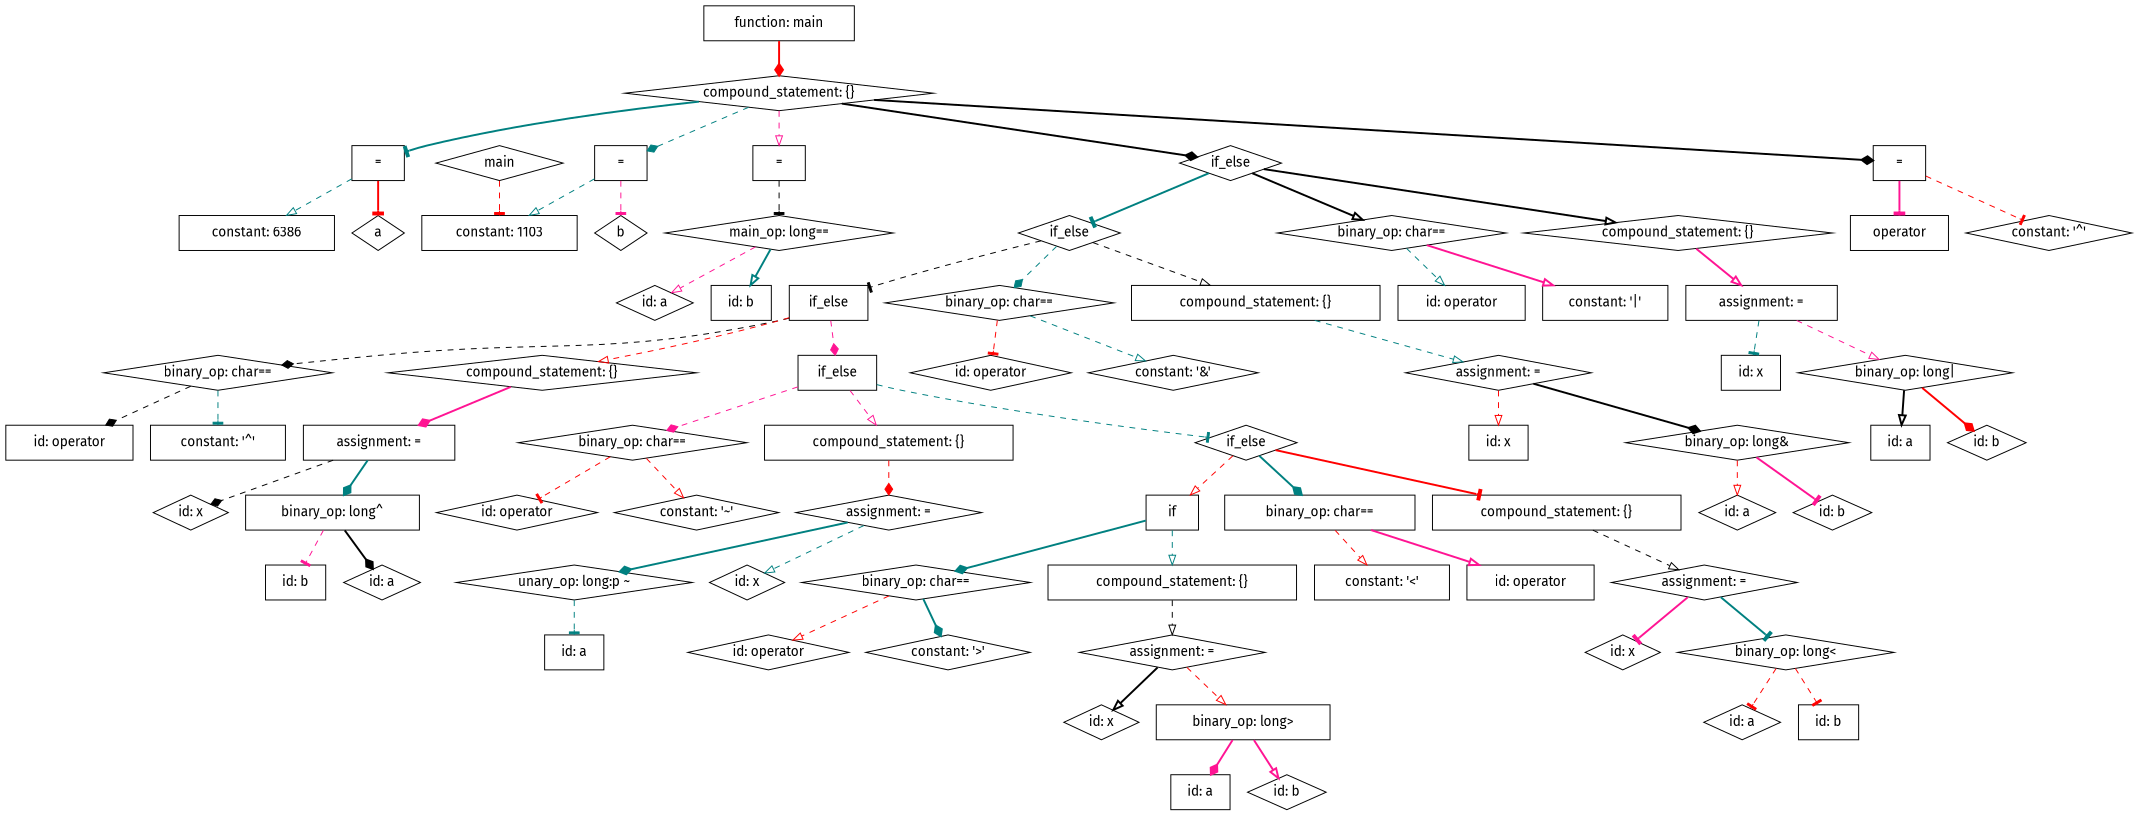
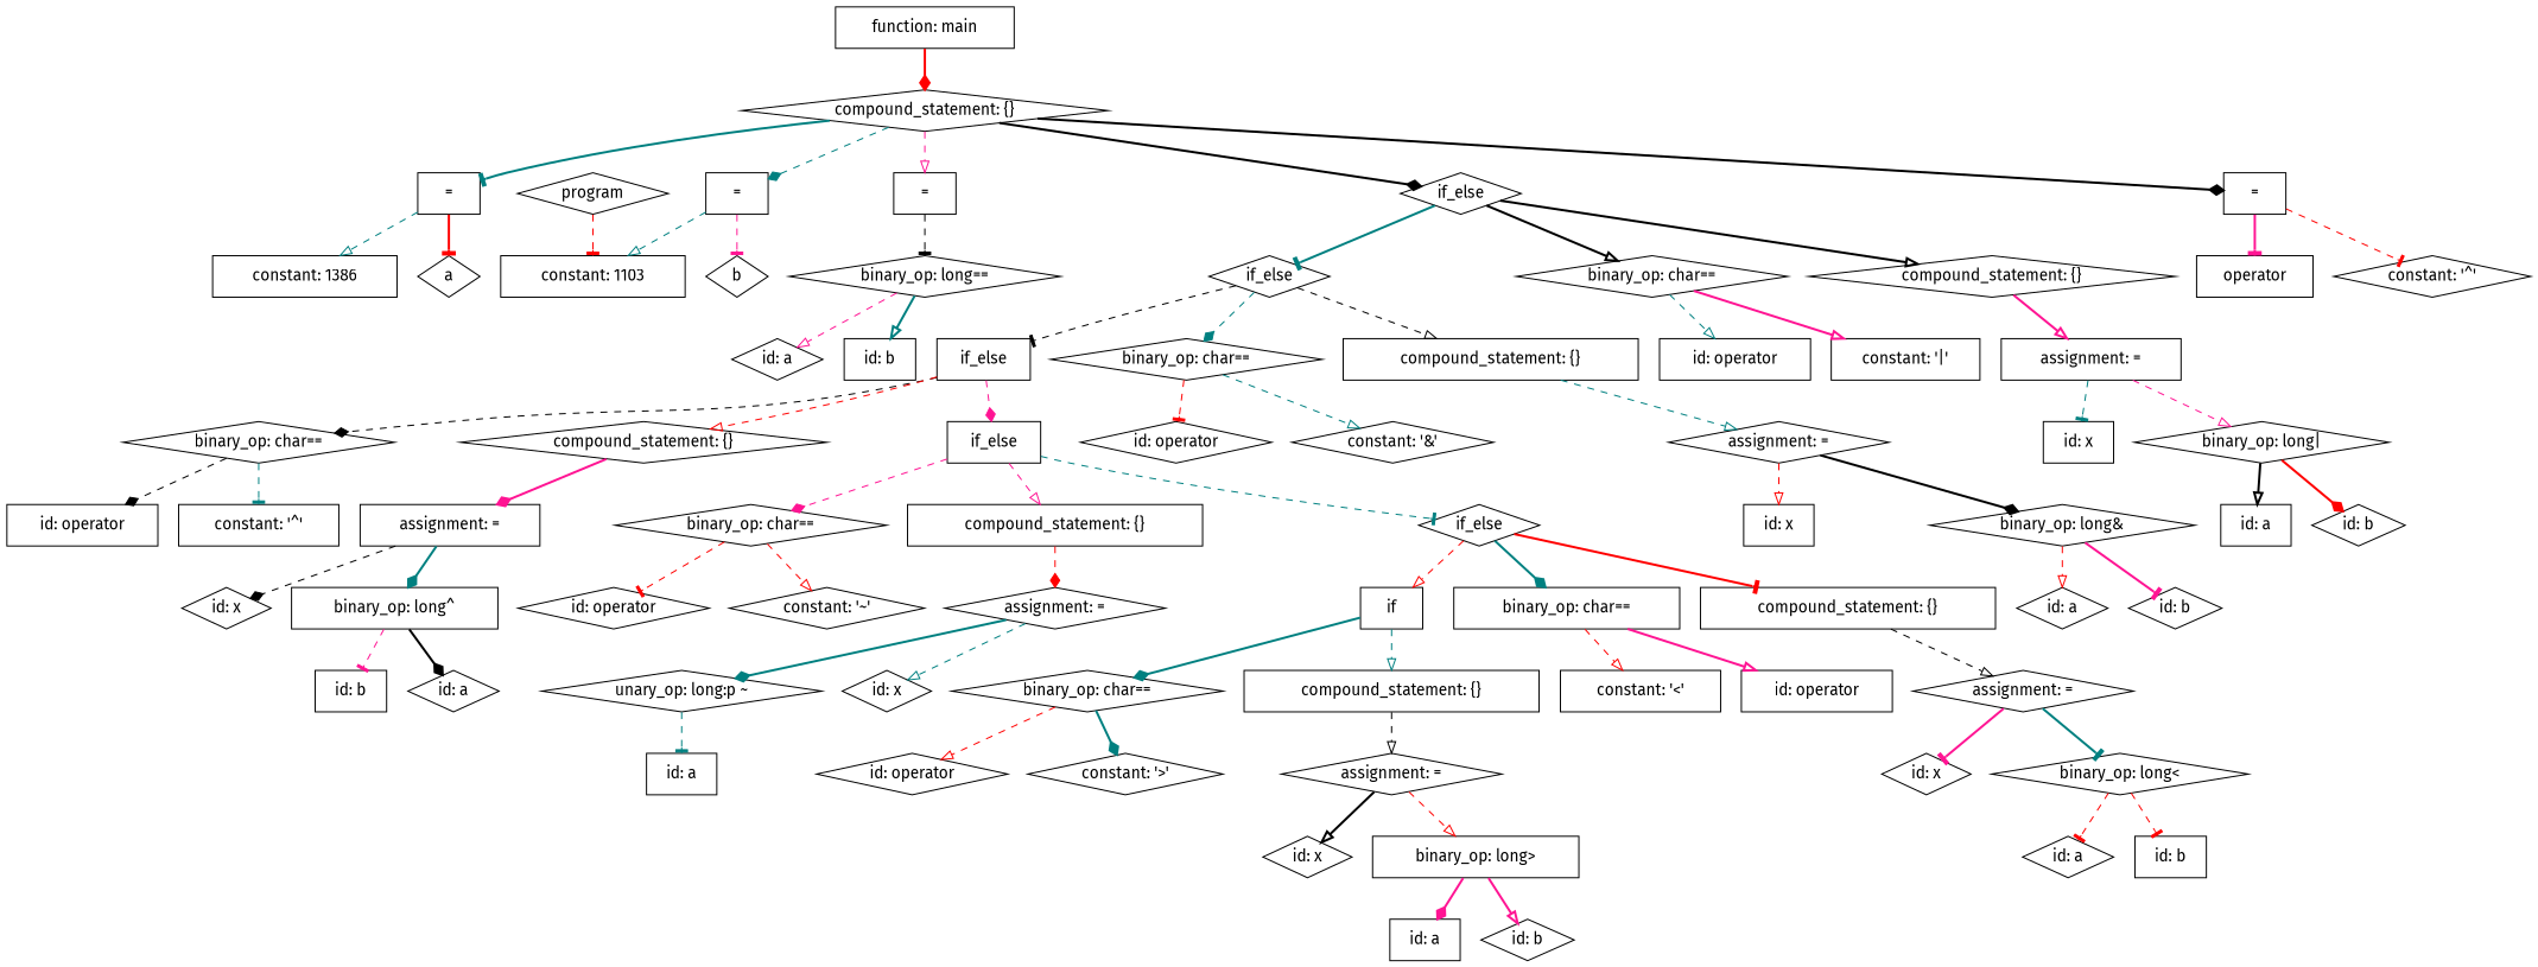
  strict digraph {
    fontname="Fira Sans"
    node [fontname="Fira Sans" shape=diamond]
    edge [arrowhead=onormal color=teal fontname="Fira Sans" style=dashed]
-   n1 [height=0.5 label=main width=1.4082]
+   n1 [height=0.5 label=program width=1.4082]
    n2 [height=0.5 label="constant: 1103" shape=box width=2.2222]
    n3 [height=0.5 label="function: main" shape=box width=2.1528]
    n4 [height=0.5 label="compound_statement: {}" width=3.5566]
    n5 [height=0.5 label="=" shape=box width=0.75]
    n6 [height=0.5 label="=" shape=box width=0.75]
    n7 [height=0.5 label="=" shape=box width=0.75]
    n8 [height=0.5 label="=" shape=box width=0.75]
    n9 [height=0.5 label=if_else width=1.125]
    n10 [height=0.5 label=operator shape=box width=1.4082]
    n11 [height=0.5 label="constant: '^'" width=1.9318]
    n12 [height=0.5 label=a width=0.75]
-   n13 [height=0.5 label="constant: 6386" shape=box width=2.2222]
+   n13 [height=0.5 label="constant: 1386" shape=box width=2.2222]
    n14 [height=0.5 label=b width=0.75]
-   n15 [height=0.5 label="main_op: long==" width=2.7083]
+   n15 [height=0.5 label="binary_op: long==" width=2.7083]
    n16 [height=0.5 label="binary_op: char==" width=2.7261]
    n17 [height=0.5 label="compound_statement: {}" width=3.5566]
    n18 [height=0.5 label=if_else width=1.125]
    n19 [height=0.5 label="id: a" width=0.84854]
    n20 [height=0.5 label="id: b" shape=box width=0.86659]
    n21 [height=0.5 label="id: operator" shape=box width=1.8234]
    n22 [height=0.5 label="constant: '|'" shape=box width=1.7917]
    n23 [height=0.5 label="assignment: =" shape=box width=2.1667]
    n24 [height=0.5 label="binary_op: char==" width=2.7261]
    n25 [height=0.5 label="compound_statement: {}" shape=box width=3.5566]
    n26 [height=0.5 label=if_else shape=box width=1.125]
    n27 [height=0.5 label="id: x" shape=box width=0.84854]
    n28 [height=0.5 label="binary_op: long|" width=2.3651]
    n29 [height=0.5 label="id: operator" width=1.8234]
    n30 [height=0.5 label="constant: '&'" width=1.9318]
    n31 [height=0.5 label="assignment: =" width=2.1667]
    n32 [height=0.5 label="binary_op: char==" width=2.7261]
    n33 [height=0.5 label="compound_statement: {}" width=3.5566]
    n34 [height=0.5 label=if_else shape=box width=1.125]
    n35 [height=0.5 label="id: a" shape=box width=0.84854]
    n36 [height=0.5 label="id: b" width=0.86659]
    n37 [height=0.5 label="id: x" shape=box width=0.84854]
    n38 [height=0.5 label="binary_op: long&" width=2.5139]
    n39 [height=0.5 label="id: operator" shape=box width=1.8234]
    n40 [height=0.5 label="constant: '^'" shape=box width=1.9318]
    n41 [height=0.5 label="assignment: =" shape=box width=2.1667]
    n42 [height=0.5 label="binary_op: char==" width=2.7261]
    n43 [height=0.5 label="compound_statement: {}" shape=box width=3.5566]
    n44 [height=0.5 label=if_else width=1.125]
    n45 [height=0.5 label="id: a" width=0.84854]
    n46 [height=0.5 label="id: b" width=0.86659]
    n47 [height=0.5 label="id: x" width=0.84854]
    n48 [height=0.5 label="binary_op: long^" shape=box width=2.4914]
    n49 [height=0.5 label="id: operator" width=1.8234]
    n50 [height=0.5 label="constant: '~'" width=1.9318]
    n51 [height=0.5 label="assignment: =" width=2.1667]
    n52 [height=0.5 label="binary_op: char==" shape=box width=2.7261]
    n53 [height=0.5 label="compound_statement: {}" shape=box width=3.5566]
    n54 [height=0.5 label=if shape=box width=0.75]
    n55 [height=0.5 label="id: a" width=0.84854]
    n56 [height=0.5 label="id: b" shape=box width=0.86659]
    n57 [height=0.5 label="id: x" width=0.84854]
    n58 [height=0.5 label="unary_op: long:p ~" width=2.75]
    n59 [height=0.5 label="id: operator" shape=box width=1.8234]
    n60 [height=0.5 label="constant: '<'" shape=box width=1.9318]
    n61 [height=0.5 label="assignment: =" width=2.1667]
    n62 [height=0.5 label="binary_op: char==" width=2.7261]
    n63 [height=0.5 label="compound_statement: {}" shape=box width=3.5566]
    n64 [height=0.5 label="id: a" shape=box width=0.84854]
    n65 [height=0.5 label="id: x" width=0.84854]
    n66 [height=0.5 label="binary_op: long<" width=2.4914]
    n67 [height=0.5 label="id: operator" width=1.8234]
    n68 [height=0.5 label="constant: '>'" width=1.9318]
    n69 [height=0.5 label="assignment: =" width=2.1667]
    n70 [height=0.5 label="id: a" width=0.84854]
    n71 [height=0.5 label="id: b" shape=box width=0.86659]
    n72 [height=0.5 label="id: x" width=0.84854]
    n73 [height=0.5 label="binary_op: long>" shape=box width=2.4914]
    n74 [height=0.5 label="id: a" shape=box width=0.84854]
    n75 [height=0.5 label="id: b" width=0.86659]
    n1 -> n2 [arrowhead=tee color=red]
    n3 -> n4 [arrowhead=diamond color=red style=bold]
    n4 -> n5 [arrowhead=diamond color=black style=bold]
    n4 -> n6 [arrowhead=tee style=bold]
    n4 -> n7 [arrowhead=diamond]
    n4 -> n8 [color=deeppink]
    n4 -> n9 [arrowhead=diamond color=black style=bold]
    n5 -> n10 [arrowhead=tee color=deeppink style=bold]
    n5 -> n11 [arrowhead=tee color=red]
    n6 -> n12 [arrowhead=tee color=red style=bold]
    n6 -> n13
    n7 -> n2
    n7 -> n14 [arrowhead=tee color=deeppink]
    n8 -> n15 [arrowhead=tee color=black]
    n9 -> n16 [color=black style=bold]
    n9 -> n17 [color=black style=bold]
    n9 -> n18 [arrowhead=tee style=bold]
    n15 -> n19 [color=deeppink]
    n15 -> n20 [style=bold]
    n16 -> n21
    n16 -> n22 [color=deeppink style=bold]
    n17 -> n23 [color=deeppink style=bold]
    n18 -> n24 [arrowhead=diamond]
    n18 -> n25 [color=black]
    n18 -> n26 [arrowhead=tee color=black]
    n23 -> n27 [arrowhead=tee]
    n23 -> n28 [color=deeppink]
    n24 -> n29 [arrowhead=tee color=red]
    n24 -> n30
    n25 -> n31
    n26 -> n32 [arrowhead=diamond color=black]
    n26 -> n33 [color=red]
    n26 -> n34 [arrowhead=diamond color=deeppink]
    n28 -> n35 [color=black style=bold]
    n28 -> n36 [arrowhead=diamond color=red style=bold]
    n31 -> n37 [color=red]
    n31 -> n38 [arrowhead=diamond color=black style=bold]
    n32 -> n39 [arrowhead=diamond color=black]
    n32 -> n40 [arrowhead=tee]
    n33 -> n41 [arrowhead=diamond color=deeppink style=bold]
    n34 -> n42 [arrowhead=diamond color=deeppink]
    n34 -> n43 [color=deeppink]
    n34 -> n44 [arrowhead=tee]
    n38 -> n45 [color=red]
    n38 -> n46 [arrowhead=tee color=deeppink style=bold]
    n41 -> n47 [arrowhead=diamond color=black]
    n41 -> n48 [arrowhead=diamond style=bold]
    n42 -> n49 [arrowhead=tee color=red]
    n42 -> n50 [color=red]
    n43 -> n51 [arrowhead=diamond color=red]
    n44 -> n52 [arrowhead=diamond style=bold]
    n44 -> n53 [arrowhead=tee color=red style=bold]
    n44 -> n54 [color=red]
    n48 -> n55 [arrowhead=diamond color=black style=bold]
    n48 -> n56 [arrowhead=tee color=deeppink]
    n51 -> n57
    n51 -> n58 [arrowhead=diamond style=bold]
    n52 -> n59 [color=deeppink style=bold]
    n52 -> n60 [color=red]
    n53 -> n61 [color=black]
    n54 -> n62 [arrowhead=diamond style=bold]
    n54 -> n63
    n58 -> n64 [arrowhead=tee]
    n61 -> n65 [arrowhead=tee color=deeppink style=bold]
    n61 -> n66 [arrowhead=tee style=bold]
    n62 -> n67 [color=red]
    n62 -> n68 [arrowhead=diamond style=bold]
    n63 -> n69 [color=black]
    n66 -> n70 [arrowhead=tee color=red]
    n66 -> n71 [arrowhead=tee color=red]
    n69 -> n72 [color=black style=bold]
    n69 -> n73 [color=red]
    n73 -> n74 [arrowhead=diamond color=deeppink style=bold]
    n73 -> n75 [color=deeppink style=bold]
  }
